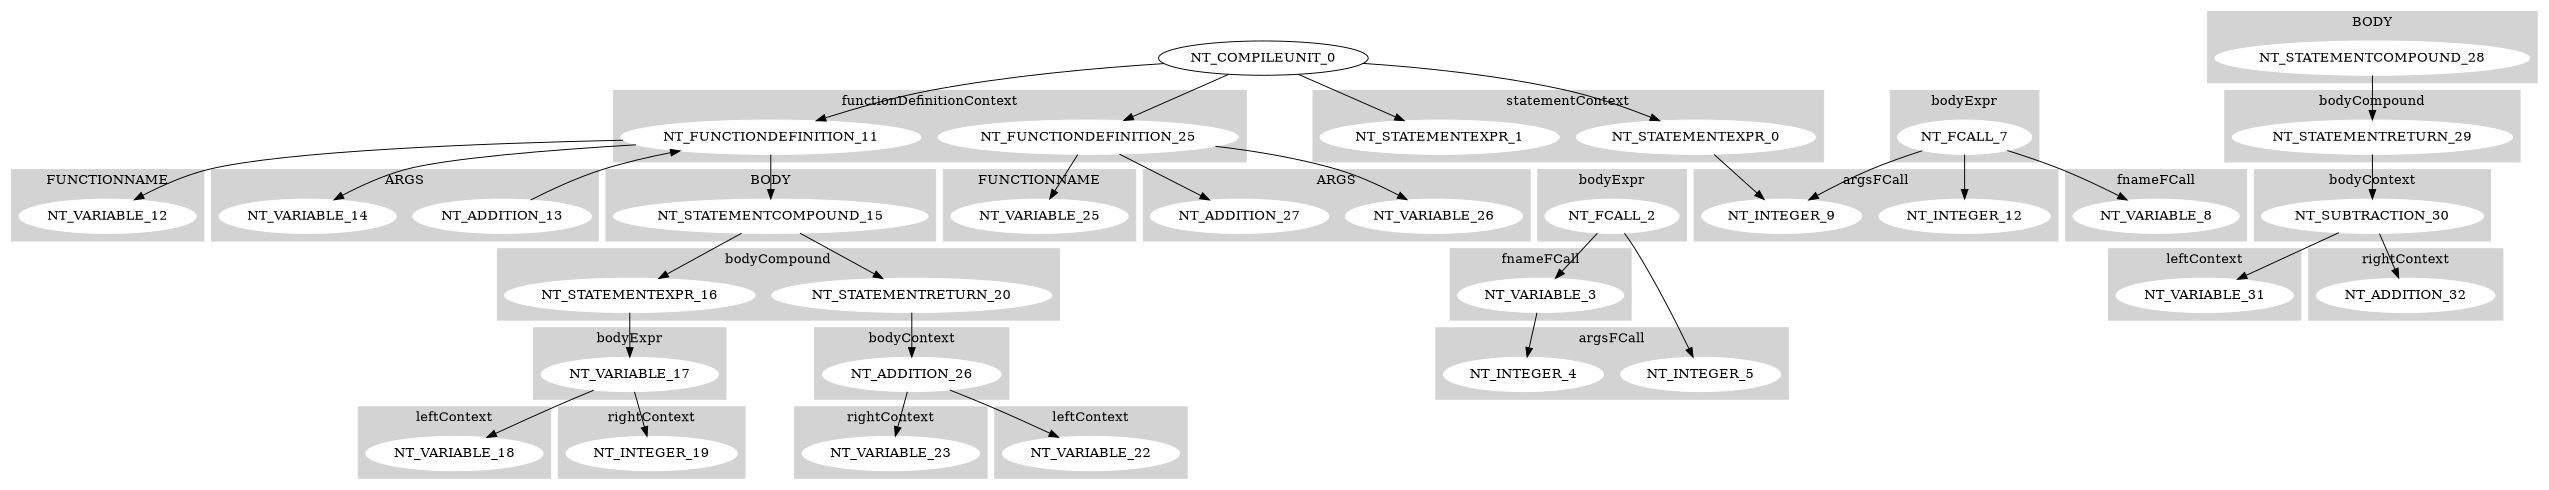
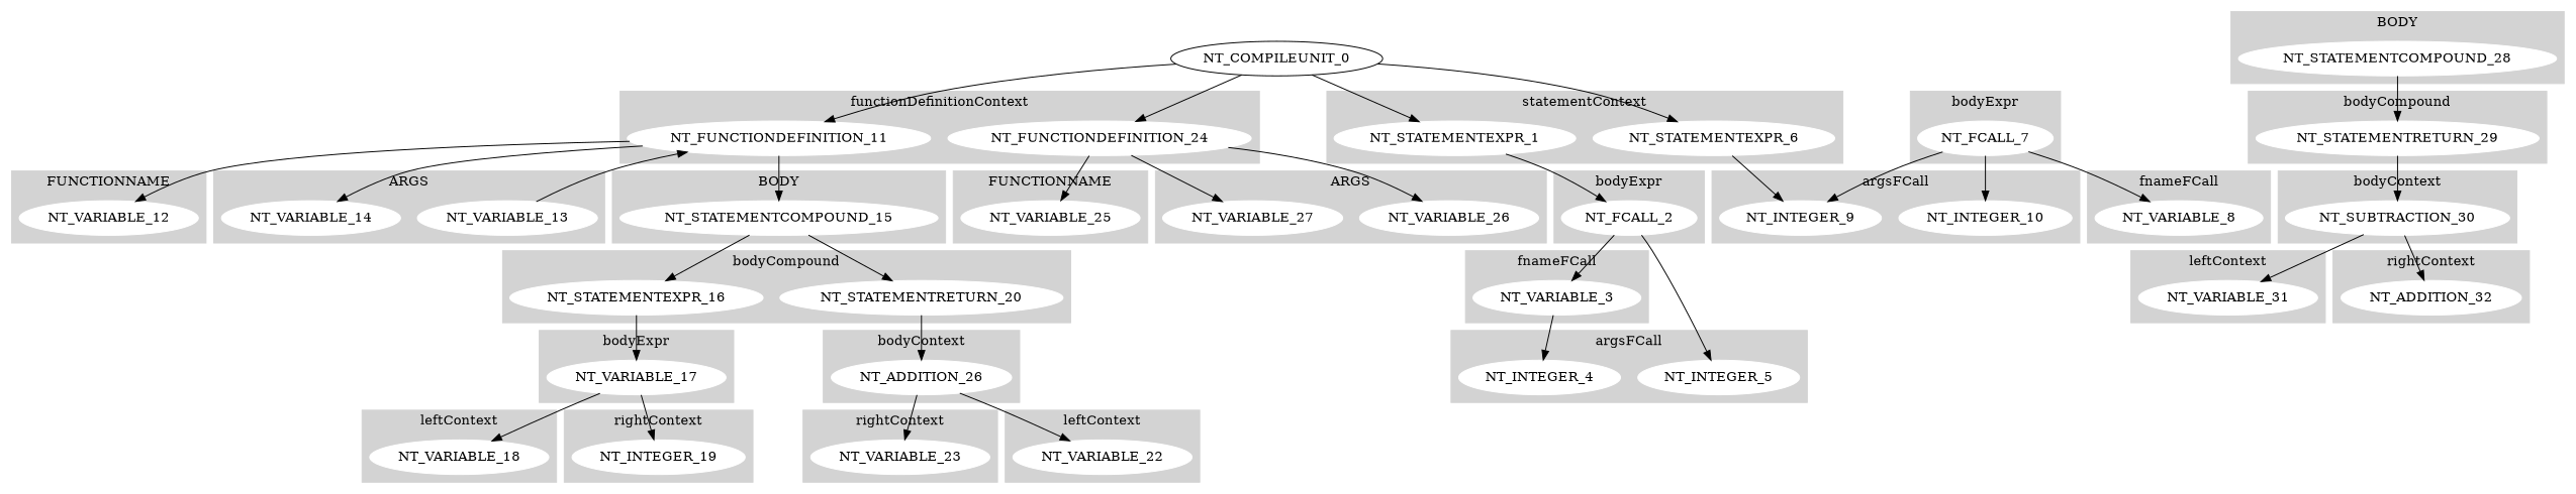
  digraph {
    node [color=white style=filled]
    NT_FUNCTIONDEFINITION_11
-   NT_FUNCTIONDEFINITION_24 [label=NT_FUNCTIONDEFINITION_25]
+   NT_FUNCTIONDEFINITION_24
    NT_STATEMENTEXPR_1
-   NT_STATEMENTEXPR_6 [label=NT_STATEMENTEXPR_0]
+   NT_STATEMENTEXPR_6
    NT_FCALL_2
    NT_VARIABLE_3
    NT_INTEGER_4
    NT_INTEGER_5
    NT_FCALL_7
    NT_VARIABLE_8
    NT_INTEGER_9
-   NT_INTEGER_10 [label=NT_INTEGER_12]
+   NT_INTEGER_10
    NT_VARIABLE_12
-   NT_VARIABLE_13 [label=NT_ADDITION_13]
+   NT_VARIABLE_13
    NT_VARIABLE_14
    NT_STATEMENTCOMPOUND_15
    NT_STATEMENTEXPR_16
    NT_STATEMENTRETURN_20
    n19 [label=NT_VARIABLE_17]
    NT_VARIABLE_23
    NT_VARIABLE_18
    NT_INTEGER_19
    n23 [label=NT_ADDITION_26]
    NT_VARIABLE_22
    NT_VARIABLE_25
    NT_VARIABLE_26
-   NT_VARIABLE_27 [label=NT_ADDITION_27]
+   NT_VARIABLE_27
    NT_STATEMENTCOMPOUND_28
    NT_STATEMENTRETURN_29
    NT_SUBTRACTION_30
    NT_VARIABLE_31
    n32 [label=NT_ADDITION_32]
    NT_COMPILEUNIT_0 [color="" style=""]
    subgraph cluster_1 {
      color=lightgrey
      label=functionDefinitionContext
      style=filled
      NT_FUNCTIONDEFINITION_11
      NT_FUNCTIONDEFINITION_24
    }
    subgraph cluster_2 {
      color=lightgrey
      label=statementContext
      style=filled
      NT_STATEMENTEXPR_1
      NT_STATEMENTEXPR_6
    }
    subgraph cluster_3 {
      color=lightgrey
      label=bodyExpr
      style=filled
      NT_FCALL_2
    }
    subgraph cluster_4 {
      color=lightgrey
      label=fnameFCall
      style=filled
      NT_VARIABLE_3
    }
    subgraph cluster_5 {
      color=lightgrey
      label=argsFCall
      style=filled
      NT_INTEGER_4
      NT_INTEGER_5
    }
    subgraph cluster_6 {
      color=lightgrey
      label=bodyExpr
      style=filled
      NT_FCALL_7
    }
    subgraph cluster_7 {
      color=lightgrey
      label=fnameFCall
      style=filled
      NT_VARIABLE_8
    }
    subgraph cluster_8 {
      color=lightgrey
      label=argsFCall
      style=filled
      NT_INTEGER_9
      NT_INTEGER_10
    }
    subgraph cluster_9 {
      color=lightgrey
      label=FUNCTIONNAME
      style=filled
      NT_VARIABLE_12
    }
    subgraph cluster_10 {
      color=lightgrey
      label=ARGS
      style=filled
      NT_VARIABLE_13
      NT_VARIABLE_14
    }
    subgraph cluster_11 {
      color=lightgrey
      label=BODY
      style=filled
      NT_STATEMENTCOMPOUND_15
    }
    subgraph cluster_12 {
      color=lightgrey
      label=bodyCompound
      style=filled
      NT_STATEMENTEXPR_16
      NT_STATEMENTRETURN_20
    }
    subgraph cluster_13 {
      color=lightgrey
      label=bodyExpr
      style=filled
      n19
    }
    subgraph cluster_14 {
      color=lightgrey
      label=rightContext
      style=filled
      NT_VARIABLE_23
    }
    subgraph cluster_15 {
      color=lightgrey
      label=leftContext
      style=filled
      NT_VARIABLE_18
    }
    subgraph cluster_16 {
      color=lightgrey
      label=rightContext
      style=filled
      NT_INTEGER_19
    }
    subgraph cluster_17 {
      color=lightgrey
      label=bodyContext
      style=filled
      n23
    }
    subgraph cluster_18 {
      color=lightgrey
      label=leftContext
      style=filled
      NT_VARIABLE_22
    }
    subgraph cluster_19 {
      color=lightgrey
      label=FUNCTIONNAME
      style=filled
      NT_VARIABLE_25
    }
    subgraph cluster_20 {
      color=lightgrey
      label=ARGS
      style=filled
      NT_VARIABLE_26
      NT_VARIABLE_27
    }
    subgraph cluster_21 {
      color=lightgrey
      label=BODY
      style=filled
      NT_STATEMENTCOMPOUND_28
    }
    subgraph cluster_22 {
      color=lightgrey
      label=bodyCompound
      style=filled
      NT_STATEMENTRETURN_29
    }
    subgraph cluster_23 {
      color=lightgrey
      label=bodyContext
      style=filled
      NT_SUBTRACTION_30
    }
    subgraph cluster_24 {
      color=lightgrey
      label=leftContext
      style=filled
      NT_VARIABLE_31
    }
    subgraph cluster_25 {
      color=lightgrey
      label=rightContext
      style=filled
      n32
    }
    NT_FUNCTIONDEFINITION_11 -> NT_VARIABLE_12
    NT_FUNCTIONDEFINITION_11 -> NT_VARIABLE_14
    NT_FUNCTIONDEFINITION_11 -> NT_STATEMENTCOMPOUND_15
    NT_FUNCTIONDEFINITION_24 -> NT_VARIABLE_25
    NT_FUNCTIONDEFINITION_24 -> NT_VARIABLE_26
    NT_FUNCTIONDEFINITION_24 -> NT_VARIABLE_27
+   NT_STATEMENTEXPR_1 -> NT_FCALL_2
    NT_STATEMENTEXPR_6 -> NT_INTEGER_9
    NT_FCALL_2 -> NT_VARIABLE_3
    NT_FCALL_2 -> NT_INTEGER_5
    NT_VARIABLE_3 -> NT_INTEGER_4
    NT_FCALL_7 -> NT_VARIABLE_8
    NT_FCALL_7 -> NT_INTEGER_9
    NT_FCALL_7 -> NT_INTEGER_10
    NT_VARIABLE_13 -> NT_FUNCTIONDEFINITION_11
    NT_STATEMENTCOMPOUND_15 -> NT_STATEMENTEXPR_16
    NT_STATEMENTCOMPOUND_15 -> NT_STATEMENTRETURN_20
    NT_STATEMENTEXPR_16 -> n19
    NT_STATEMENTRETURN_20 -> n23
    n19 -> NT_VARIABLE_18
    n19 -> NT_INTEGER_19
    n23 -> NT_VARIABLE_23
    n23 -> NT_VARIABLE_22
    NT_STATEMENTCOMPOUND_28 -> NT_STATEMENTRETURN_29
    NT_STATEMENTRETURN_29 -> NT_SUBTRACTION_30
    NT_SUBTRACTION_30 -> NT_VARIABLE_31
    NT_SUBTRACTION_30 -> n32
    NT_COMPILEUNIT_0 -> NT_FUNCTIONDEFINITION_11
    NT_COMPILEUNIT_0 -> NT_FUNCTIONDEFINITION_24
    NT_COMPILEUNIT_0 -> NT_STATEMENTEXPR_1
    NT_COMPILEUNIT_0 -> NT_STATEMENTEXPR_6
  }
